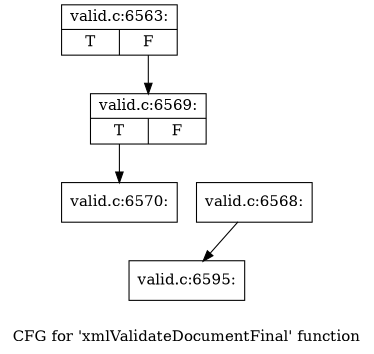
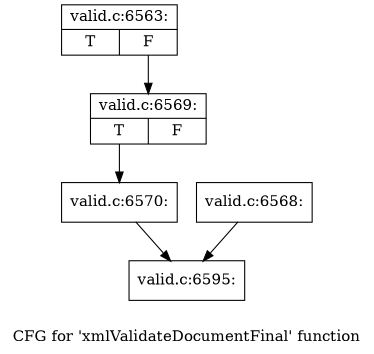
  digraph {
    label="CFG for 'xmlValidateDocumentFinal' function"
    node [shape=record]
    n1 [label="{valid.c:6563:|{<s0>T|<s1>F}}"]
    n2 [label="{valid.c:6569:|{<s0>T|<s1>F}}"]
    n3 [label="{valid.c:6568:}"]
    n4 [label="{valid.c:6595:}"]
    n5 [label="{valid.c:6570:}"]
    n1 -> n2 [tailport=s1]
    n2 -> n5 [tailport=s0]
    n3 -> n4
+   n5 -> n4
  }
